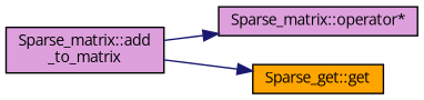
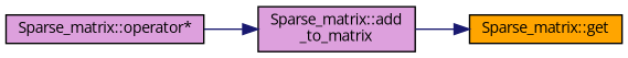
  digraph {
    fontname="Open Sans"
    rankdir=LR
    node [color=black fillcolor=plum fontname="Open Sans" fontsize=10 shape=record style=filled]
    edge [color=midnightblue fontname="Open Sans" fontsize=10 labelfontname=Helvetica labelfontsize=10 style=solid]
    n1 [fontcolor=black height=0.2 label="Sparse_matrix::operator*" width=0.4]
    n2 [height=0.2 label="Sparse_matrix::add\l_to_matrix" width=0.4]
-   n3 [fillcolor=orange height=0.2 label="Sparse_get::get" width=0.4]
-   n2 -> n1
+   n3 [fillcolor=orange height=0.2 label="Sparse_matrix::get" width=0.4]
+   n1 -> n2
    n2 -> n3
  }
